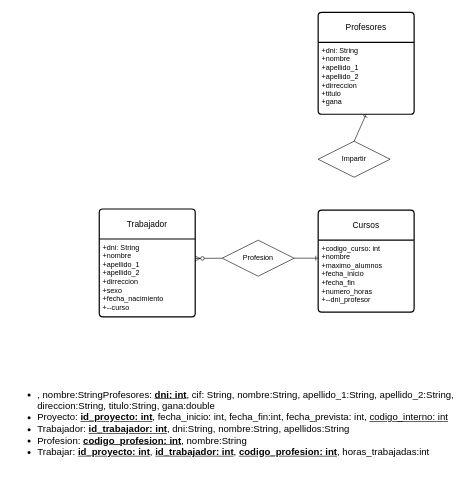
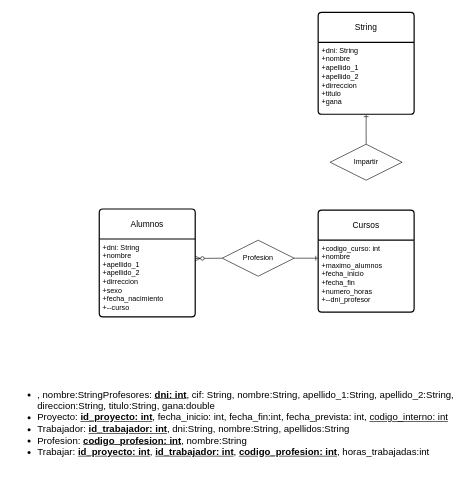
  <mxCell id="0" />
  <mxCell id="1" parent="0" />
- <mxCell id="2" value="Trabajador" style="swimlane;childLayout=stackLayout;horizontal=1;startSize=50;horizontalStack=0;rounded=1;fontSize=14;fontStyle=0;strokeWidth=2;resizeParent=0;resizeLast=1;shadow=0;dashed=0;align=center;arcSize=4;whiteSpace=wrap;html=1;" parent="1" vertex="1"><mxGeometry x="165" y="348" width="160" height="180" as="geometry" /></mxCell>
+ <mxCell id="2" value="Alumnos" style="swimlane;childLayout=stackLayout;horizontal=1;startSize=50;horizontalStack=0;rounded=1;fontSize=14;fontStyle=0;strokeWidth=2;resizeParent=0;resizeLast=1;shadow=0;dashed=0;align=center;arcSize=4;whiteSpace=wrap;html=1;" parent="1" vertex="1"><mxGeometry x="165" y="348" width="160" height="180" as="geometry" /></mxCell>
  <mxCell id="3" value="+dni: String&lt;br&gt;+nombre&lt;br&gt;+apellido_1&lt;br&gt;+apellido_2&lt;br&gt;+dirreccion&lt;br&gt;+sexo&lt;br&gt;+fecha_nacimiento&lt;br&gt;+--curso" style="align=left;strokeColor=none;fillColor=none;spacingLeft=4;fontSize=12;verticalAlign=top;resizable=0;rotatable=0;part=1;html=1;" parent="2" vertex="1"><mxGeometry y="50" width="160" height="130" as="geometry" /></mxCell>
  <mxCell id="4" value="Cursos" style="swimlane;childLayout=stackLayout;horizontal=1;startSize=50;horizontalStack=0;rounded=1;fontSize=14;fontStyle=0;strokeWidth=2;resizeParent=0;resizeLast=1;shadow=0;dashed=0;align=center;arcSize=4;whiteSpace=wrap;html=1;" parent="1" vertex="1"><mxGeometry x="530" y="350" width="160" height="170" as="geometry" /></mxCell>
  <mxCell id="5" value="+codigo_curso: int&lt;br&gt;+nombre&lt;br&gt;+maximo_alumnos&lt;br&gt;+fecha_inicio&lt;br&gt;+fecha_fin&lt;br&gt;+numero_horas&lt;br&gt;+--dni_profesor" style="align=left;strokeColor=none;fillColor=none;spacingLeft=4;fontSize=12;verticalAlign=top;resizable=0;rotatable=0;part=1;html=1;" parent="4" vertex="1"><mxGeometry y="50" width="160" height="120" as="geometry" /></mxCell>
- <mxCell id="6" value="Profesores" style="swimlane;childLayout=stackLayout;horizontal=1;startSize=50;horizontalStack=0;rounded=1;fontSize=14;fontStyle=0;strokeWidth=2;resizeParent=0;resizeLast=1;shadow=0;dashed=0;align=center;arcSize=4;whiteSpace=wrap;html=1;" parent="1" vertex="1"><mxGeometry x="530" y="20" width="160" height="170" as="geometry" /></mxCell>
+ <mxCell id="6" value="String" style="swimlane;childLayout=stackLayout;horizontal=1;startSize=50;horizontalStack=0;rounded=1;fontSize=14;fontStyle=0;strokeWidth=2;resizeParent=0;resizeLast=1;shadow=0;dashed=0;align=center;arcSize=4;whiteSpace=wrap;html=1;" parent="1" vertex="1"><mxGeometry x="530" y="20" width="160" height="170" as="geometry" /></mxCell>
  <mxCell id="7" value="+dni: String&lt;br style=&quot;border-color: var(--border-color);&quot;&gt;+nombre&lt;br style=&quot;border-color: var(--border-color);&quot;&gt;+apellido_1&lt;br style=&quot;border-color: var(--border-color);&quot;&gt;+apellido_2&lt;br style=&quot;border-color: var(--border-color);&quot;&gt;+dirreccion&lt;br&gt;+titulo&lt;br&gt;+gana" style="align=left;strokeColor=none;fillColor=none;spacingLeft=4;fontSize=12;verticalAlign=top;resizable=0;rotatable=0;part=1;html=1;" parent="6" vertex="1"><mxGeometry y="50" width="160" height="120" as="geometry" /></mxCell>
  <mxCell id="8" value="Profesion" style="shape=rhombus;perimeter=rhombusPerimeter;whiteSpace=wrap;html=1;align=center;" parent="1" vertex="1"><mxGeometry x="370" y="400" width="120" height="60" as="geometry" /></mxCell>
- <mxCell id="9" value="Impartir" style="shape=rhombus;perimeter=rhombusPerimeter;whiteSpace=wrap;html=1;align=center;" parent="1" vertex="1"><mxGeometry x="530" y="235" width="120" height="60" as="geometry" /></mxCell>
+ <mxCell id="9" value="Impartir" style="shape=rhombus;perimeter=rhombusPerimeter;whiteSpace=wrap;html=1;align=center;" parent="1" vertex="1"><mxGeometry x="550" y="240" width="120" height="60" as="geometry" /></mxCell>
  <mxCell id="10" value="" style="fontSize=12;html=1;endArrow=ERone;endFill=1;rounded=0;entryX=0.5;entryY=1;entryDx=0;entryDy=0;exitX=0.5;exitY=0;exitDx=0;exitDy=0;" parent="1" source="9" target="7" edge="1"><mxGeometry width="100" height="100" relative="1" as="geometry"><mxPoint x="680" y="320" as="sourcePoint" /><mxPoint x="780" y="220" as="targetPoint" /></mxGeometry></mxCell>
  <mxCell id="11" value="" style="fontSize=12;html=1;endArrow=ERone;endFill=1;rounded=0;entryX=0;entryY=0.25;entryDx=0;entryDy=0;exitX=1;exitY=0.5;exitDx=0;exitDy=0;" parent="1" source="8" target="5" edge="1"><mxGeometry width="100" height="100" relative="1" as="geometry"><mxPoint x="620" y="250" as="sourcePoint" /><mxPoint x="620" y="200" as="targetPoint" /></mxGeometry></mxCell>
  <mxCell id="12" value="" style="fontSize=12;html=1;endArrow=ERzeroToMany;endFill=1;rounded=0;exitX=0;exitY=0.5;exitDx=0;exitDy=0;entryX=1;entryY=0.25;entryDx=0;entryDy=0;" parent="1" source="8" target="3" edge="1"><mxGeometry width="100" height="100" relative="1" as="geometry"><mxPoint x="620" y="310" as="sourcePoint" /><mxPoint x="620" y="360" as="targetPoint" /></mxGeometry></mxCell>
  <mxCell id="13" value="&lt;ul style=&quot;font-size: 16px;&quot;&gt;&lt;li style=&quot;border-color: var(--border-color);&quot;&gt;, nombre:StringProfesores:&amp;nbsp;&lt;u style=&quot;border-color: var(--border-color); font-weight: bold;&quot;&gt;dni: int&lt;/u&gt;, cif: String, nombre:String, apellido_1:String, apellido_2:String, direccion:String, titulo:String, gana:double&lt;/li&gt;&lt;li style=&quot;border-color: var(--border-color);&quot;&gt;Proyecto:&amp;nbsp;&lt;u style=&quot;border-color: var(--border-color); font-weight: bold;&quot;&gt;id_proyecto: int&lt;/u&gt;, fecha_inicio: int, fecha_fin:int, fecha_prevista: int,&amp;nbsp;&lt;u style=&quot;border-color: var(--border-color);&quot;&gt;codigo_interno: int&lt;/u&gt;&lt;/li&gt;&lt;li style=&quot;border-color: var(--border-color);&quot;&gt;Trabajador:&amp;nbsp;&lt;u style=&quot;border-color: var(--border-color); font-weight: bold;&quot;&gt;id_trabajador: int&lt;/u&gt;, dni:String, nombre:String, apellidos:String&lt;/li&gt;&lt;li style=&quot;border-color: var(--border-color);&quot;&gt;Profesion:&amp;nbsp;&lt;u style=&quot;border-color: var(--border-color); font-weight: bold;&quot;&gt;codigo_profesion: int&lt;/u&gt;, nombre:String&lt;/li&gt;&lt;li style=&quot;border-color: var(--border-color);&quot;&gt;Trabajar:&amp;nbsp;&lt;u style=&quot;border-color: var(--border-color); font-weight: bold;&quot;&gt;id_proyecto: int&lt;/u&gt;,&amp;nbsp;&lt;u style=&quot;border-color: var(--border-color); font-weight: bold;&quot;&gt;id_trabajador: int&lt;/u&gt;,&amp;nbsp;&lt;u style=&quot;border-color: var(--border-color); font-weight: bold;&quot;&gt;codigo_profesion: int&lt;/u&gt;, horas_trabajadas:int&lt;/li&gt;&lt;/ul&gt;" style="text;strokeColor=none;fillColor=none;html=1;whiteSpace=wrap;verticalAlign=middle;overflow=hidden;" parent="1" vertex="1"><mxGeometry x="20" y="600" width="750" height="210" as="geometry" /></mxCell>
